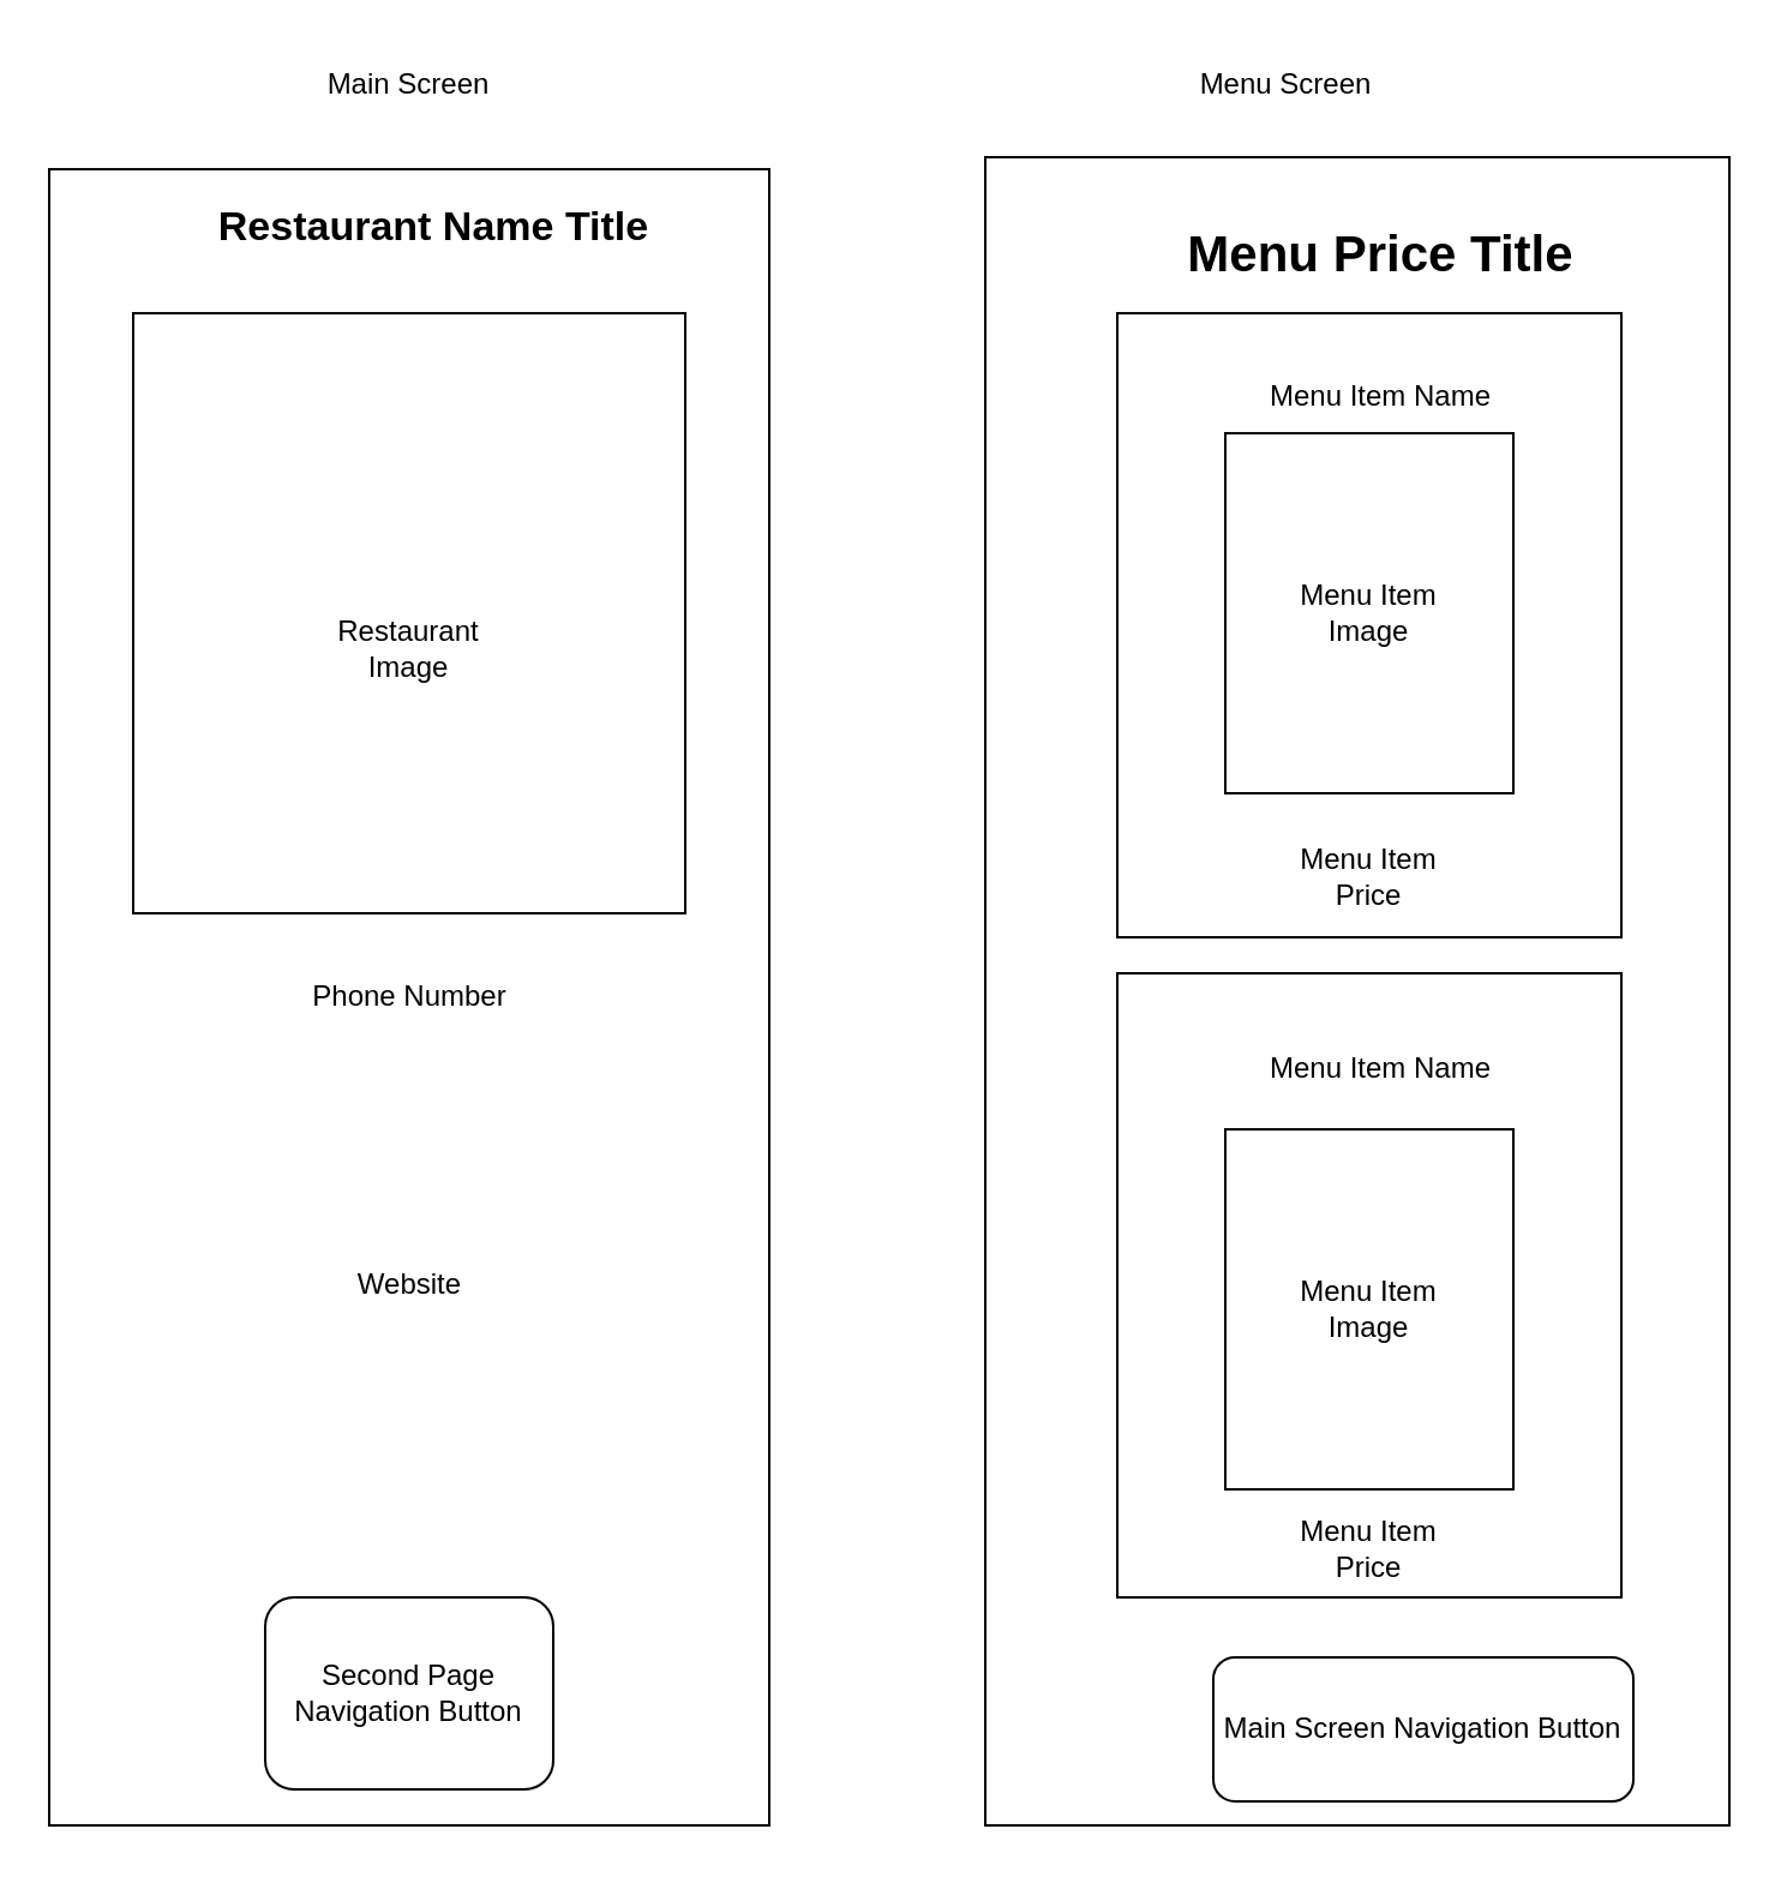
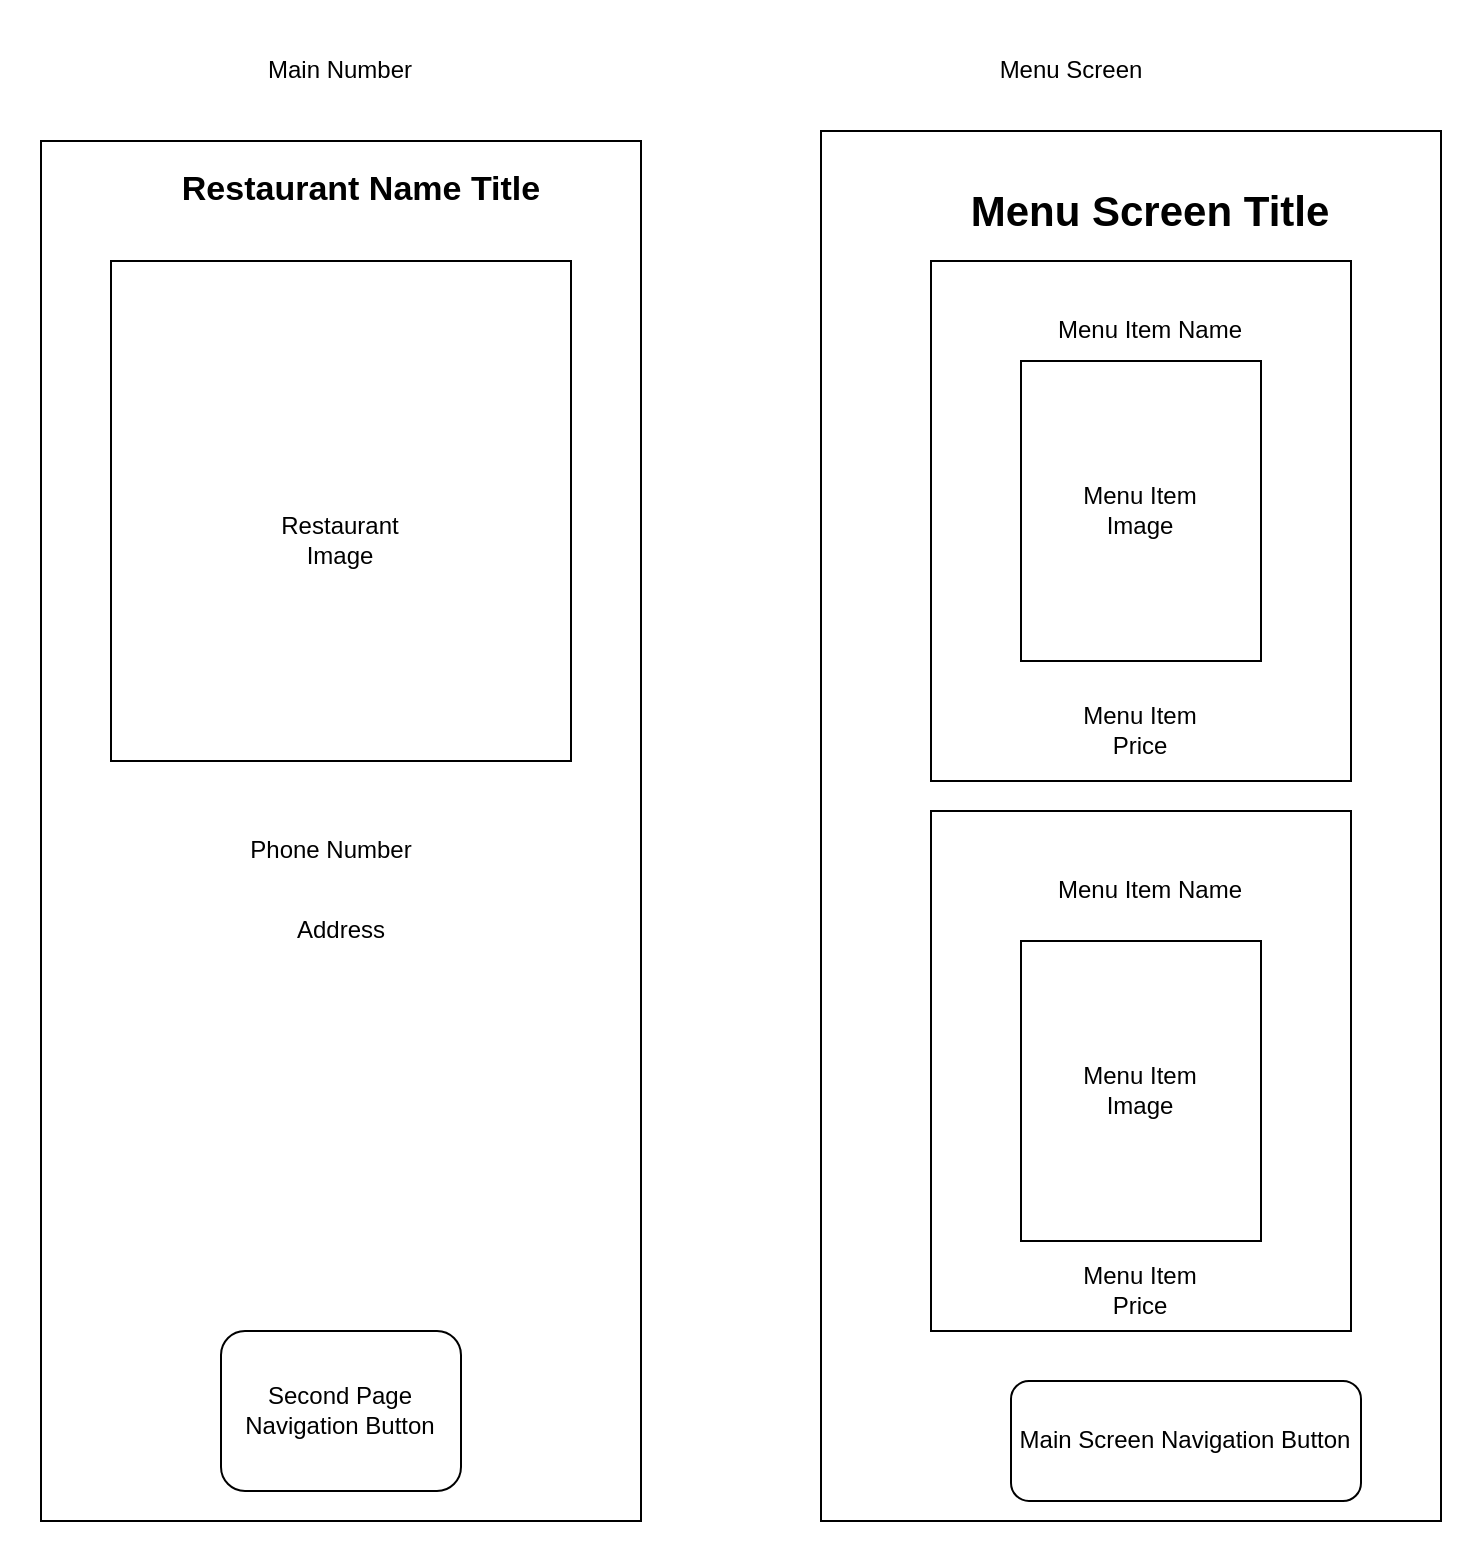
  <mxCell id="0" />
  <mxCell id="1" parent="0" />
  <mxCell id="2" value="" style="rounded=0;whiteSpace=wrap;html=1;" vertex="1" parent="1"><mxGeometry x="20" y="70" width="300" height="690" as="geometry" /></mxCell>
- <mxCell id="3" value="Main Screen" style="text;html=1;align=center;verticalAlign=middle;whiteSpace=wrap;rounded=0;" vertex="1" parent="1"><mxGeometry x="125" y="20" width="90" height="30" as="geometry" /></mxCell>
+ <mxCell id="3" value="Main Number" style="text;html=1;align=center;verticalAlign=middle;whiteSpace=wrap;rounded=0;" vertex="1" parent="1"><mxGeometry x="125" y="20" width="90" height="30" as="geometry" /></mxCell>
  <mxCell id="4" value="" style="rounded=0;whiteSpace=wrap;html=1;" vertex="1" parent="1"><mxGeometry x="55" y="130" width="230" height="250" as="geometry" /></mxCell>
  <mxCell id="5" value="Restaurant Image" style="text;html=1;align=center;verticalAlign=middle;whiteSpace=wrap;rounded=0;" vertex="1" parent="1"><mxGeometry x="125" y="240" width="90" height="60" as="geometry" /></mxCell>
  <mxCell id="6" value="&lt;b&gt;&lt;font style=&quot;font-size: 17px;&quot;&gt;Restaurant Name Title&lt;/font&gt;&lt;/b&gt;" style="text;html=1;align=center;verticalAlign=middle;whiteSpace=wrap;rounded=0;" vertex="1" parent="1"><mxGeometry x="87.5" y="80" width="185" height="30" as="geometry" /></mxCell>
- <mxCell id="7" value="Phone Number" style="text;html=1;align=center;verticalAlign=middle;whiteSpace=wrap;rounded=0;" vertex="1" parent="1"><mxGeometry x="112.5" y="400" width="115" height="30" as="geometry" /></mxCell>
- <mxCell id="9" value="Website" style="text;html=1;align=center;verticalAlign=middle;whiteSpace=wrap;rounded=0;" vertex="1" parent="1"><mxGeometry x="112.5" y="520" width="115" height="30" as="geometry" /></mxCell>
+ <mxCell id="7" value="Phone Number" style="text;html=1;align=center;verticalAlign=middle;whiteSpace=wrap;rounded=0;" vertex="1" parent="1"><mxGeometry x="107.5" y="410" width="115" height="30" as="geometry" /></mxCell>
+ <mxCell id="8" value="Address" style="text;html=1;align=center;verticalAlign=middle;whiteSpace=wrap;rounded=0;" vertex="1" parent="1"><mxGeometry x="112.5" y="450" width="115" height="30" as="geometry" /></mxCell>
  <mxCell id="10" value="Second Page Navigation Button" style="rounded=1;whiteSpace=wrap;html=1;" vertex="1" parent="1"><mxGeometry x="110" y="665" width="120" height="80" as="geometry" /></mxCell>
  <mxCell id="11" value="Menu Screen" style="text;html=1;align=center;verticalAlign=middle;whiteSpace=wrap;rounded=0;" vertex="1" parent="1"><mxGeometry x="492.5" y="20" width="85" height="30" as="geometry" /></mxCell>
  <mxCell id="12" value="" style="rounded=0;whiteSpace=wrap;html=1;" vertex="1" parent="1"><mxGeometry x="410" y="65" width="310" height="695" as="geometry" /></mxCell>
- <mxCell id="13" value="Menu Price Title" style="text;html=1;align=center;verticalAlign=middle;whiteSpace=wrap;rounded=0;fontSize=21;fontStyle=1" vertex="1" parent="1"><mxGeometry x="450" y="90" width="250" height="30" as="geometry" /></mxCell>
+ <mxCell id="13" value="Menu Screen Title" style="text;html=1;align=center;verticalAlign=middle;whiteSpace=wrap;rounded=0;fontSize=21;fontStyle=1" vertex="1" parent="1"><mxGeometry x="450" y="90" width="250" height="30" as="geometry" /></mxCell>
  <mxCell id="14" value="" style="rounded=0;whiteSpace=wrap;html=1;" vertex="1" parent="1"><mxGeometry x="465" y="130" width="210" height="260" as="geometry" /></mxCell>
  <mxCell id="15" value="Menu Item Name" style="text;html=1;align=center;verticalAlign=middle;whiteSpace=wrap;rounded=0;" vertex="1" parent="1"><mxGeometry x="525" y="150" width="100" height="30" as="geometry" /></mxCell>
  <mxCell id="16" value="Menu Item Price" style="text;html=1;align=center;verticalAlign=middle;whiteSpace=wrap;rounded=0;" vertex="1" parent="1"><mxGeometry x="540" y="350" width="60" height="30" as="geometry" /></mxCell>
  <mxCell id="17" value="" style="rounded=0;whiteSpace=wrap;html=1;" vertex="1" parent="1"><mxGeometry x="510" y="180" width="120" height="150" as="geometry" /></mxCell>
  <mxCell id="18" value="Menu Item Image" style="text;html=1;align=center;verticalAlign=middle;whiteSpace=wrap;rounded=0;" vertex="1" parent="1"><mxGeometry x="540" y="240" width="60" height="30" as="geometry" /></mxCell>
  <mxCell id="19" value="" style="rounded=0;whiteSpace=wrap;html=1;" vertex="1" parent="1"><mxGeometry x="465" y="405" width="210" height="260" as="geometry" /></mxCell>
  <mxCell id="20" value="Menu Item Name" style="text;html=1;align=center;verticalAlign=middle;whiteSpace=wrap;rounded=0;" vertex="1" parent="1"><mxGeometry x="525" y="430" width="100" height="30" as="geometry" /></mxCell>
  <mxCell id="21" value="Menu Item Price" style="text;html=1;align=center;verticalAlign=middle;whiteSpace=wrap;rounded=0;" vertex="1" parent="1"><mxGeometry x="540" y="630" width="60" height="30" as="geometry" /></mxCell>
  <mxCell id="22" value="" style="rounded=0;whiteSpace=wrap;html=1;" vertex="1" parent="1"><mxGeometry x="510" y="470" width="120" height="150" as="geometry" /></mxCell>
  <mxCell id="23" value="Menu Item Image" style="text;html=1;align=center;verticalAlign=middle;whiteSpace=wrap;rounded=0;" vertex="1" parent="1"><mxGeometry x="540" y="530" width="60" height="30" as="geometry" /></mxCell>
  <mxCell id="24" value="Main Screen Navigation Button" style="rounded=1;whiteSpace=wrap;html=1;" vertex="1" parent="1"><mxGeometry x="505" y="690" width="175" height="60" as="geometry" /></mxCell>
